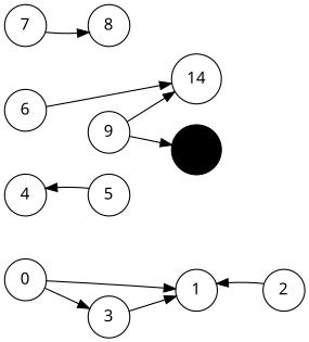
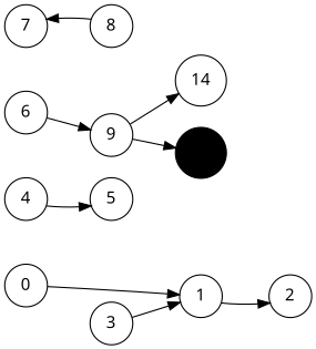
  strict digraph {
    fontname="Noto Sans"
    rankdir=LR
    node [fontname="Noto Sans" shape=circle]
    edge [fontname="Noto Sans"]
    0
    1
    3
    2
    4
    5
    6
    9
    7
    8
    n11 [label=14]
    11 [fillcolor=black style=filled]
    0 -> 1
-   0 -> 3
-   2 -> 1
+   1 -> 2
    3 -> 1
-   5 -> 4
-   6 -> n11
+   4 -> 5
+   6 -> 9
    9 -> n11
    9 -> 11
-   7 -> 8
+   8 -> 7
  }
